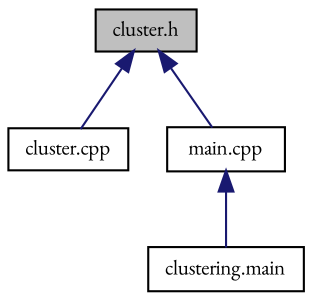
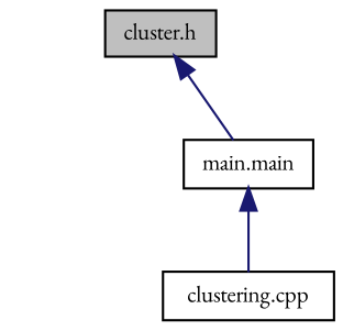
  digraph {
    fontname="EB Garamond"
    node [color=black fillcolor=white fontname="EB Garamond" fontsize=10 shape=record style=filled]
    edge [color=midnightblue dir=back fontname="EB Garamond" fontsize=10 labelfontname=Helvetica labelfontsize=10 style=solid]
    n1 [fillcolor=grey75 fontcolor=black height=0.2 label="cluster.h" width=0.4]
-   n2 [height=0.2 label="cluster.cpp" width=0.4]
-   n3 [height=0.2 label="main.cpp" width=0.4]
-   n4 [height=0.2 label="clustering.main" width=0.4]
-   n1 -> n2
+   n3 [height=0.2 label="main.main" width=0.4]
+   n4 [height=0.2 label="clustering.cpp" width=0.4]
    n1 -> n3
    n3 -> n4
  }
